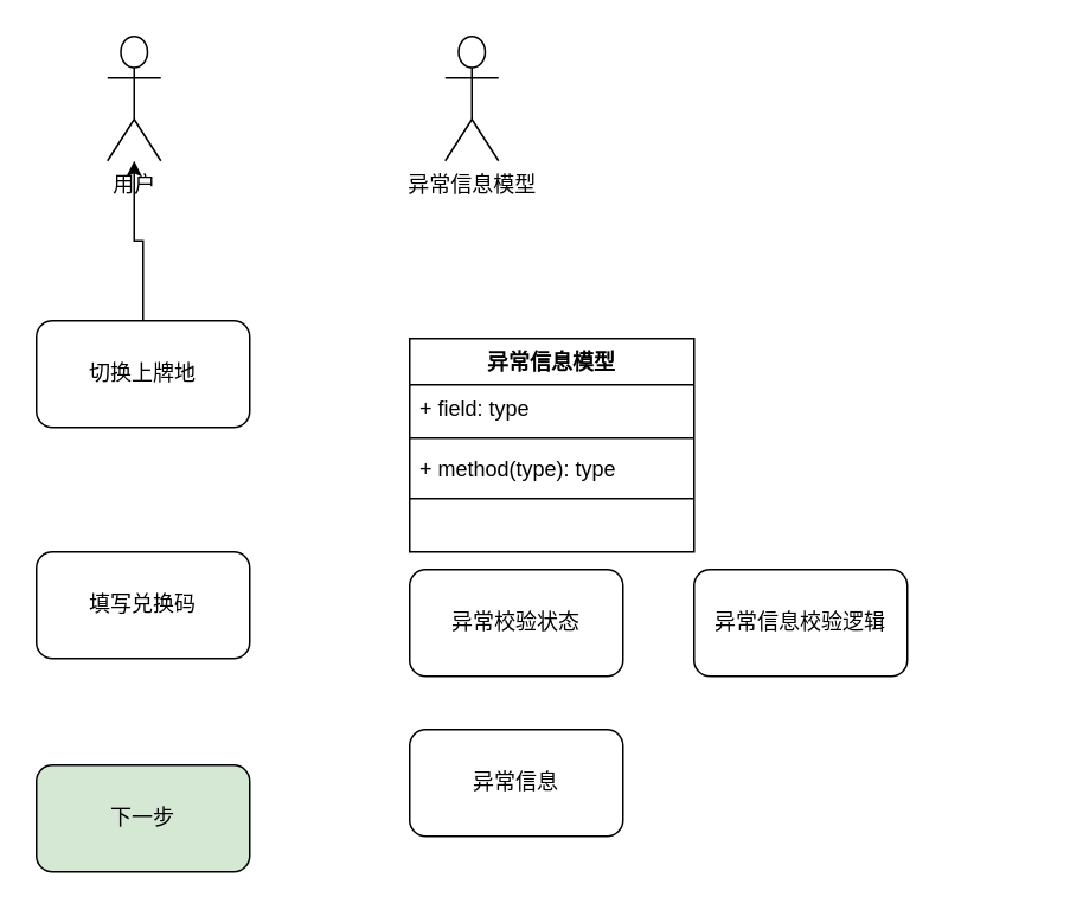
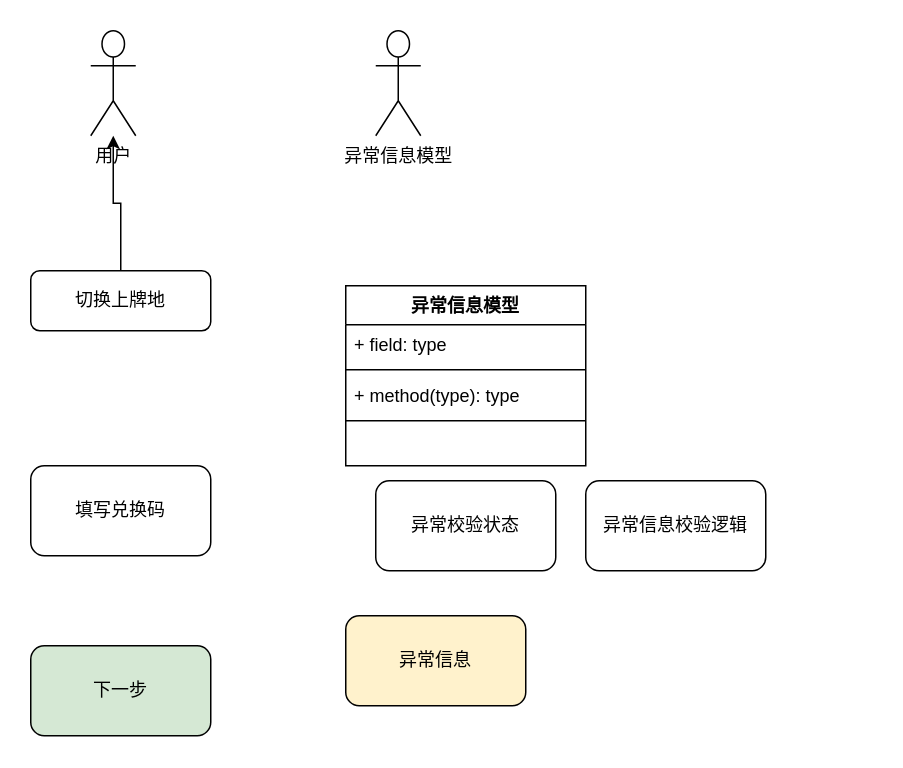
  <mxCell id="0" />
  <mxCell id="1" parent="0" />
  <mxCell id="2" value="用户" style="shape=umlActor;verticalLabelPosition=bottom;verticalAlign=top;html=1;fontColor=#000000;" vertex="1" parent="1"><mxGeometry x="60" y="20" width="30" height="70" as="geometry" /></mxCell>
  <mxCell id="3" style="edgeStyle=orthogonalEdgeStyle;rounded=0;orthogonalLoop=1;jettySize=auto;html=1;fontColor=#000000;" edge="1" parent="1" source="4" target="2"><mxGeometry relative="1" as="geometry" /></mxCell>
- <mxCell id="4" value="切换上牌地" style="rounded=1;whiteSpace=wrap;html=1;fontColor=#000000;" vertex="1" parent="1"><mxGeometry x="20" y="180" width="120" height="60" as="geometry" /></mxCell>
+ <mxCell id="4" value="切换上牌地" style="rounded=1;whiteSpace=wrap;html=1;fontColor=#000000;" vertex="1" parent="1"><mxGeometry x="20" y="180" width="120" height="40" as="geometry" /></mxCell>
  <mxCell id="5" value="填写兑换码" style="rounded=1;whiteSpace=wrap;html=1;fontColor=#000000;" vertex="1" parent="1"><mxGeometry x="20" y="310" width="120" height="60" as="geometry" /></mxCell>
  <mxCell id="6" value="异常信息模型" style="shape=umlActor;verticalLabelPosition=bottom;verticalAlign=top;html=1;fontColor=#000000;" vertex="1" parent="1"><mxGeometry x="250" y="20" width="30" height="70" as="geometry" /></mxCell>
  <mxCell id="7" value="下一步" style="rounded=1;whiteSpace=wrap;html=1;fontColor=#000000;fillColor=#d5e8d4;" vertex="1" parent="1"><mxGeometry x="20" y="430" width="120" height="60" as="geometry" /></mxCell>
  <mxCell id="8" value="异常信息模型" style="swimlane;fontStyle=1;align=center;verticalAlign=top;childLayout=stackLayout;horizontal=1;startSize=26;horizontalStack=0;resizeParent=1;resizeParentMax=0;resizeLast=0;collapsible=1;marginBottom=0;fontColor=#000000;" vertex="1" parent="1"><mxGeometry x="230" y="190" width="160" height="120" as="geometry"><mxRectangle x="350" y="250" width="100" height="26" as="alternateBounds" /></mxGeometry></mxCell>
  <mxCell id="9" value="+ field: type" style="text;strokeColor=none;fillColor=none;align=left;verticalAlign=top;spacingLeft=4;spacingRight=4;overflow=hidden;rotatable=0;points=[[0,0.5],[1,0.5]];portConstraint=eastwest;fontColor=#000000;" vertex="1" parent="8"><mxGeometry y="26" width="160" height="26" as="geometry" /></mxCell>
  <mxCell id="10" value="" style="line;strokeWidth=1;fillColor=none;align=left;verticalAlign=middle;spacingTop=-1;spacingLeft=3;spacingRight=3;rotatable=0;labelPosition=right;points=[];portConstraint=eastwest;fontColor=#000000;" vertex="1" parent="8"><mxGeometry y="52" width="160" height="8" as="geometry" /></mxCell>
  <mxCell id="11" value="+ method(type): type" style="text;strokeColor=none;fillColor=none;align=left;verticalAlign=top;spacingLeft=4;spacingRight=4;overflow=hidden;rotatable=0;points=[[0,0.5],[1,0.5]];portConstraint=eastwest;fontColor=#000000;" vertex="1" parent="8"><mxGeometry y="60" width="160" height="26" as="geometry" /></mxCell>
  <mxCell id="12" value="" style="line;strokeWidth=1;fillColor=none;align=left;verticalAlign=middle;spacingTop=-1;spacingLeft=3;spacingRight=3;rotatable=0;labelPosition=right;points=[];portConstraint=eastwest;fontColor=#000000;" vertex="1" parent="8"><mxGeometry y="86" width="160" height="8" as="geometry" /></mxCell>
  <mxCell id="13" style="text;strokeColor=none;fillColor=none;align=left;verticalAlign=top;spacingLeft=4;spacingRight=4;overflow=hidden;rotatable=0;points=[[0,0.5],[1,0.5]];portConstraint=eastwest;fontColor=#000000;" vertex="1" parent="8"><mxGeometry y="94" width="160" height="26" as="geometry" /></mxCell>
  <mxCell id="14" style="text;strokeColor=none;fillColor=none;align=left;verticalAlign=top;spacingLeft=4;spacingRight=4;overflow=hidden;rotatable=0;points=[[0,0.5],[1,0.5]];portConstraint=eastwest;fontColor=#000000;container=0;" vertex="1" parent="1"><mxGeometry x="440" y="270" width="140" height="26" as="geometry" /></mxCell>
- <mxCell id="15" value="异常校验状态" style="rounded=1;whiteSpace=wrap;html=1;fontColor=#000000;" vertex="1" parent="1"><mxGeometry x="230" y="320" width="120" height="60" as="geometry" /></mxCell>
- <mxCell id="16" value="异常信息" style="rounded=1;whiteSpace=wrap;html=1;fontColor=#000000;" vertex="1" parent="1"><mxGeometry x="230" y="410" width="120" height="60" as="geometry" /></mxCell>
+ <mxCell id="15" value="异常校验状态" style="rounded=1;whiteSpace=wrap;html=1;fontColor=#000000;" vertex="1" parent="1"><mxGeometry x="250" y="320" width="120" height="60" as="geometry" /></mxCell>
+ <mxCell id="16" value="异常信息" style="rounded=1;whiteSpace=wrap;html=1;fontColor=#000000;fillColor=#fff2cc;" vertex="1" parent="1"><mxGeometry x="230" y="410" width="120" height="60" as="geometry" /></mxCell>
  <mxCell id="17" value="异常信息校验逻辑" style="rounded=1;whiteSpace=wrap;html=1;fontColor=#000000;" vertex="1" parent="1"><mxGeometry x="390" y="320" width="120" height="60" as="geometry" /></mxCell>
